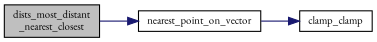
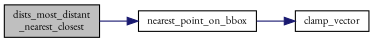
  digraph {
    fontname="EB Garamond"
    rankdir=LR
    node [color=black fillcolor=white fontname="EB Garamond" fontsize=10 shape=record style=filled]
    edge [color=midnightblue fontname="EB Garamond" fontsize=10 labelfontname=Helvetica labelfontsize=10 style=solid]
    n1 [fillcolor=grey75 fontcolor=black height=0.2 label="dists_most_distant\l_nearest_closest" width=0.4]
-   n2 [height=0.2 label=nearest_point_on_vector width=0.4]
-   n3 [height=0.2 label=clamp_clamp width=0.4]
+   n2 [height=0.2 label=nearest_point_on_bbox width=0.4]
+   n3 [height=0.2 label=clamp_vector width=0.4]
    n1 -> n2
    n2 -> n3
  }
